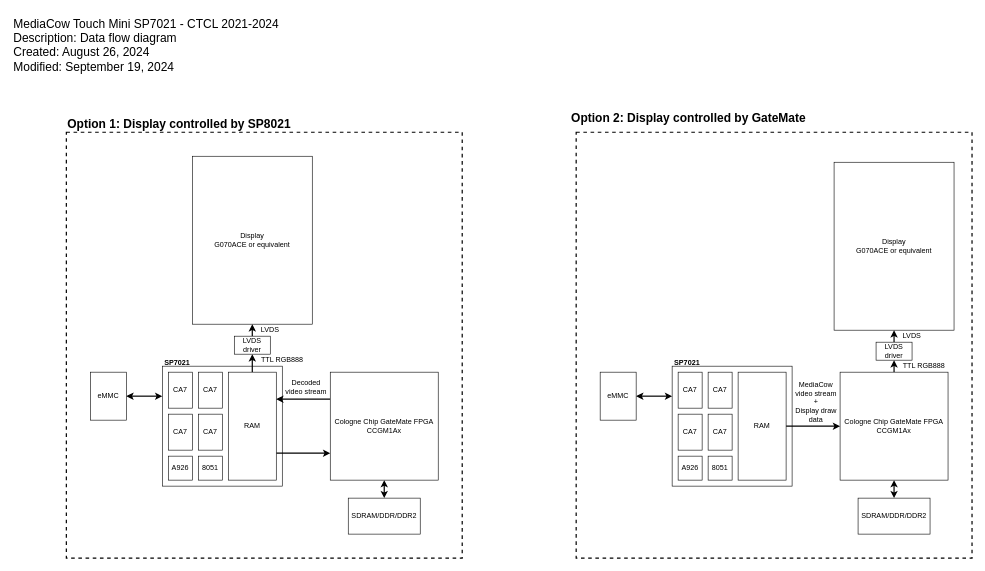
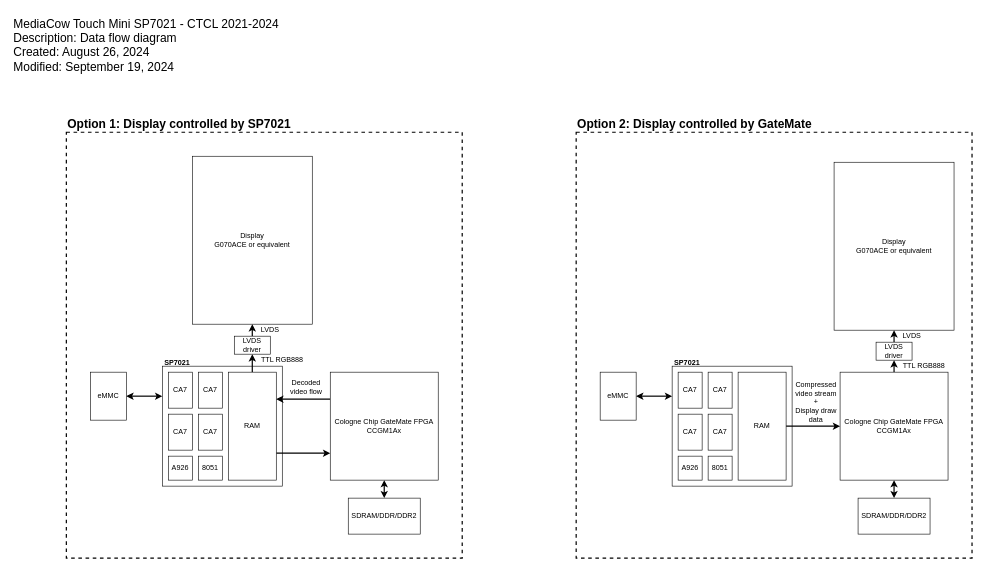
  <mxCell id="0" />
  <mxCell id="1" parent="0" />
  <mxCell id="2" value="" style="rounded=0;whiteSpace=wrap;html=1;fillColor=none;dashed=1;strokeWidth=2;movable=1;resizable=1;rotatable=1;deletable=1;editable=1;locked=0;connectable=1;" vertex="1" parent="1"><mxGeometry x="960" y="220" width="660" height="710" as="geometry" /></mxCell>
  <mxCell id="3" value="" style="rounded=0;whiteSpace=wrap;html=1;fillColor=none;dashed=1;strokeWidth=2;" vertex="1" parent="1"><mxGeometry x="110" y="220" width="660" height="710" as="geometry" /></mxCell>
  <mxCell id="4" value="MediaCow Touch Mini SP7021 - CTCL 2021-2024&lt;div style=&quot;font-size: 20px;&quot;&gt;Description: Data flow diagram&lt;/div&gt;&lt;div style=&quot;font-size: 20px;&quot;&gt;Created: August 26, 2024&lt;br style=&quot;font-size: 20px;&quot;&gt;&lt;div style=&quot;font-size: 20px;&quot;&gt;Modified: September 19, 2024&lt;/div&gt;&lt;/div&gt;&lt;div style=&quot;font-size: 20px;&quot;&gt;&lt;br style=&quot;font-size: 20px;&quot;&gt;&lt;/div&gt;" style="text;html=1;align=left;verticalAlign=top;whiteSpace=wrap;rounded=0;fontSize=20;" vertex="1" parent="1"><mxGeometry x="20" y="20" width="460" height="150" as="geometry" /></mxCell>
  <mxCell id="5" value="" style="rounded=0;whiteSpace=wrap;html=1;" vertex="1" parent="1"><mxGeometry x="270" y="610" width="200" height="200" as="geometry" /></mxCell>
  <mxCell id="6" style="edgeStyle=orthogonalEdgeStyle;rounded=0;orthogonalLoop=1;jettySize=auto;html=1;exitX=1;exitY=0.75;exitDx=0;exitDy=0;entryX=0;entryY=0.75;entryDx=0;entryDy=0;strokeWidth=2;" edge="1" parent="1" source="8" target="14"><mxGeometry relative="1" as="geometry" /></mxCell>
  <mxCell id="7" style="edgeStyle=orthogonalEdgeStyle;rounded=0;orthogonalLoop=1;jettySize=auto;html=1;exitX=0.5;exitY=0;exitDx=0;exitDy=0;entryX=0.5;entryY=1;entryDx=0;entryDy=0;strokeWidth=2;" edge="1" parent="1" source="8" target="11"><mxGeometry relative="1" as="geometry" /></mxCell>
  <mxCell id="8" value="RAM" style="rounded=0;whiteSpace=wrap;html=1;" vertex="1" parent="1"><mxGeometry x="380" y="620" width="80" height="180" as="geometry" /></mxCell>
  <mxCell id="9" value="Display&lt;div&gt;G070ACE or equivalent&lt;/div&gt;" style="rounded=0;whiteSpace=wrap;html=1;" vertex="1" parent="1"><mxGeometry x="320" y="260" width="200" height="280" as="geometry" /></mxCell>
  <mxCell id="10" style="edgeStyle=orthogonalEdgeStyle;rounded=0;orthogonalLoop=1;jettySize=auto;html=1;exitX=0.5;exitY=0;exitDx=0;exitDy=0;entryX=0.5;entryY=1;entryDx=0;entryDy=0;strokeWidth=2;" edge="1" parent="1" source="11" target="9"><mxGeometry relative="1" as="geometry" /></mxCell>
  <mxCell id="11" value="LVDS driver" style="rounded=0;whiteSpace=wrap;html=1;" vertex="1" parent="1"><mxGeometry x="390" y="560" width="60" height="30" as="geometry" /></mxCell>
  <mxCell id="12" style="edgeStyle=orthogonalEdgeStyle;rounded=0;orthogonalLoop=1;jettySize=auto;html=1;exitX=0;exitY=0.25;exitDx=0;exitDy=0;entryX=1;entryY=0.25;entryDx=0;entryDy=0;strokeWidth=2;" edge="1" parent="1" source="14" target="8"><mxGeometry relative="1" as="geometry" /></mxCell>
  <mxCell id="13" style="edgeStyle=orthogonalEdgeStyle;rounded=0;orthogonalLoop=1;jettySize=auto;html=1;exitX=0.5;exitY=1;exitDx=0;exitDy=0;entryX=0.5;entryY=0;entryDx=0;entryDy=0;startArrow=classic;startFill=1;strokeWidth=2;" edge="1" parent="1" source="14" target="15"><mxGeometry relative="1" as="geometry" /></mxCell>
  <mxCell id="14" value="&lt;div&gt;Cologne Chip GateMate FPGA&lt;/div&gt;CCGM1Ax" style="rounded=0;whiteSpace=wrap;html=1;" vertex="1" parent="1"><mxGeometry x="550" y="620" width="180" height="180" as="geometry" /></mxCell>
  <mxCell id="15" value="SDRAM/DDR/DDR2" style="rounded=0;whiteSpace=wrap;html=1;" vertex="1" parent="1"><mxGeometry x="580" y="830" width="120" height="60" as="geometry" /></mxCell>
  <mxCell id="16" value="SP7021" style="text;html=1;align=center;verticalAlign=middle;whiteSpace=wrap;rounded=0;fontStyle=1" vertex="1" parent="1"><mxGeometry x="270" y="600" width="50" height="10" as="geometry" /></mxCell>
  <mxCell id="17" value="CA7" style="rounded=0;whiteSpace=wrap;html=1;" vertex="1" parent="1"><mxGeometry x="280" y="620" width="40" height="60" as="geometry" /></mxCell>
  <mxCell id="18" value="CA7" style="rounded=0;whiteSpace=wrap;html=1;" vertex="1" parent="1"><mxGeometry x="330" y="620" width="40" height="60" as="geometry" /></mxCell>
  <mxCell id="19" value="A926" style="rounded=0;whiteSpace=wrap;html=1;" vertex="1" parent="1"><mxGeometry x="280" y="760" width="40" height="40" as="geometry" /></mxCell>
  <mxCell id="20" value="8051" style="rounded=0;whiteSpace=wrap;html=1;" vertex="1" parent="1"><mxGeometry x="330" y="760" width="40" height="40" as="geometry" /></mxCell>
  <mxCell id="21" value="CA7" style="rounded=0;whiteSpace=wrap;html=1;" vertex="1" parent="1"><mxGeometry x="280" y="690" width="40" height="60" as="geometry" /></mxCell>
  <mxCell id="22" value="CA7" style="rounded=0;whiteSpace=wrap;html=1;" vertex="1" parent="1"><mxGeometry x="330" y="690" width="40" height="60" as="geometry" /></mxCell>
  <mxCell id="23" value="TTL RGB888" style="text;html=1;align=center;verticalAlign=middle;whiteSpace=wrap;rounded=0;" vertex="1" parent="1"><mxGeometry x="430" y="590" width="80" height="20" as="geometry" /></mxCell>
  <mxCell id="24" value="LVDS" style="text;html=1;align=center;verticalAlign=middle;whiteSpace=wrap;rounded=0;" vertex="1" parent="1"><mxGeometry x="430" y="540" width="40" height="20" as="geometry" /></mxCell>
- <mxCell id="25" value="Decoded video stream" style="text;html=1;align=center;verticalAlign=middle;whiteSpace=wrap;rounded=0;" vertex="1" parent="1"><mxGeometry x="470" y="630" width="80" height="30" as="geometry" /></mxCell>
+ <mxCell id="25" value="Decoded video flow" style="text;html=1;align=center;verticalAlign=middle;whiteSpace=wrap;rounded=0;" vertex="1" parent="1"><mxGeometry x="470" y="630" width="80" height="30" as="geometry" /></mxCell>
  <mxCell id="26" style="edgeStyle=orthogonalEdgeStyle;rounded=0;orthogonalLoop=1;jettySize=auto;html=1;exitX=1;exitY=0.5;exitDx=0;exitDy=0;entryX=0;entryY=0.25;entryDx=0;entryDy=0;startArrow=classic;startFill=1;strokeWidth=2;" edge="1" parent="1" source="27" target="5"><mxGeometry relative="1" as="geometry" /></mxCell>
  <mxCell id="27" value="eMMC&lt;div&gt;&lt;/div&gt;" style="rounded=0;whiteSpace=wrap;html=1;" vertex="1" parent="1"><mxGeometry x="150" y="620" width="60" height="80" as="geometry" /></mxCell>
- <mxCell id="28" value="Option 1: Display controlled by SP8021" style="text;html=1;align=left;verticalAlign=middle;whiteSpace=wrap;rounded=0;fontStyle=1;fontSize=20;" vertex="1" parent="1"><mxGeometry x="110" y="190" width="390" height="30" as="geometry" /></mxCell>
+ <mxCell id="28" value="Option 1: Display controlled by SP7021" style="text;html=1;align=left;verticalAlign=middle;whiteSpace=wrap;rounded=0;fontStyle=1;fontSize=20;" vertex="1" parent="1"><mxGeometry x="110" y="190" width="390" height="30" as="geometry" /></mxCell>
  <mxCell id="29" value="" style="rounded=0;whiteSpace=wrap;html=1;" vertex="1" parent="1"><mxGeometry x="1120" y="610" width="200" height="200" as="geometry" /></mxCell>
  <mxCell id="30" style="edgeStyle=orthogonalEdgeStyle;rounded=0;orthogonalLoop=1;jettySize=auto;html=1;exitX=1;exitY=0.5;exitDx=0;exitDy=0;strokeWidth=2;" edge="1" parent="1" source="31" target="37"><mxGeometry relative="1" as="geometry" /></mxCell>
  <mxCell id="31" value="RAM" style="rounded=0;whiteSpace=wrap;html=1;" vertex="1" parent="1"><mxGeometry x="1230" y="620" width="80" height="180" as="geometry" /></mxCell>
  <mxCell id="32" value="Display&lt;div&gt;G070ACE or equivalent&lt;/div&gt;" style="rounded=0;whiteSpace=wrap;html=1;" vertex="1" parent="1"><mxGeometry x="1390" y="270" width="200" height="280" as="geometry" /></mxCell>
  <mxCell id="33" style="edgeStyle=orthogonalEdgeStyle;rounded=0;orthogonalLoop=1;jettySize=auto;html=1;exitX=0.5;exitY=0;exitDx=0;exitDy=0;entryX=0.5;entryY=1;entryDx=0;entryDy=0;strokeWidth=2;" edge="1" parent="1" source="34" target="32"><mxGeometry relative="1" as="geometry" /></mxCell>
  <mxCell id="34" value="LVDS driver" style="rounded=0;whiteSpace=wrap;html=1;" vertex="1" parent="1"><mxGeometry x="1460" y="570" width="60" height="30" as="geometry" /></mxCell>
  <mxCell id="35" style="edgeStyle=orthogonalEdgeStyle;rounded=0;orthogonalLoop=1;jettySize=auto;html=1;exitX=0.5;exitY=1;exitDx=0;exitDy=0;entryX=0.5;entryY=0;entryDx=0;entryDy=0;startArrow=classic;startFill=1;strokeWidth=2;" edge="1" parent="1" source="37" target="38"><mxGeometry relative="1" as="geometry" /></mxCell>
  <mxCell id="36" style="edgeStyle=orthogonalEdgeStyle;rounded=0;orthogonalLoop=1;jettySize=auto;html=1;exitX=0.5;exitY=0;exitDx=0;exitDy=0;entryX=0.5;entryY=1;entryDx=0;entryDy=0;strokeWidth=2;" edge="1" parent="1" source="37" target="34"><mxGeometry relative="1" as="geometry" /></mxCell>
  <mxCell id="37" value="&lt;div&gt;Cologne Chip GateMate FPGA&lt;/div&gt;CCGM1Ax" style="rounded=0;whiteSpace=wrap;html=1;" vertex="1" parent="1"><mxGeometry x="1400" y="620" width="180" height="180" as="geometry" /></mxCell>
  <mxCell id="38" value="SDRAM/DDR/DDR2" style="rounded=0;whiteSpace=wrap;html=1;" vertex="1" parent="1"><mxGeometry x="1430" y="830" width="120" height="60" as="geometry" /></mxCell>
  <mxCell id="39" value="SP7021" style="text;html=1;align=center;verticalAlign=middle;whiteSpace=wrap;rounded=0;fontStyle=1" vertex="1" parent="1"><mxGeometry x="1120" y="600" width="50" height="10" as="geometry" /></mxCell>
  <mxCell id="40" value="CA7" style="rounded=0;whiteSpace=wrap;html=1;" vertex="1" parent="1"><mxGeometry x="1130" y="620" width="40" height="60" as="geometry" /></mxCell>
  <mxCell id="41" value="CA7" style="rounded=0;whiteSpace=wrap;html=1;" vertex="1" parent="1"><mxGeometry x="1180" y="620" width="40" height="60" as="geometry" /></mxCell>
  <mxCell id="42" value="A926" style="rounded=0;whiteSpace=wrap;html=1;" vertex="1" parent="1"><mxGeometry x="1130" y="760" width="40" height="40" as="geometry" /></mxCell>
  <mxCell id="43" value="8051" style="rounded=0;whiteSpace=wrap;html=1;" vertex="1" parent="1"><mxGeometry x="1180" y="760" width="40" height="40" as="geometry" /></mxCell>
  <mxCell id="44" value="CA7" style="rounded=0;whiteSpace=wrap;html=1;" vertex="1" parent="1"><mxGeometry x="1130" y="690" width="40" height="60" as="geometry" /></mxCell>
  <mxCell id="45" value="CA7" style="rounded=0;whiteSpace=wrap;html=1;" vertex="1" parent="1"><mxGeometry x="1180" y="690" width="40" height="60" as="geometry" /></mxCell>
  <mxCell id="46" value="TTL RGB888" style="text;html=1;align=center;verticalAlign=middle;whiteSpace=wrap;rounded=0;" vertex="1" parent="1"><mxGeometry x="1500" y="600" width="80" height="20" as="geometry" /></mxCell>
  <mxCell id="47" value="LVDS" style="text;html=1;align=center;verticalAlign=middle;whiteSpace=wrap;rounded=0;" vertex="1" parent="1"><mxGeometry x="1500" y="550" width="40" height="20" as="geometry" /></mxCell>
- <mxCell id="48" value="MediaCow video stream +&lt;div&gt;Display draw data&lt;/div&gt;" style="text;html=1;align=center;verticalAlign=middle;whiteSpace=wrap;rounded=0;" vertex="1" parent="1"><mxGeometry x="1320" y="630" width="80" height="80" as="geometry" /></mxCell>
+ <mxCell id="48" value="Compressed video stream +&lt;div&gt;Display draw data&lt;/div&gt;" style="text;html=1;align=center;verticalAlign=middle;whiteSpace=wrap;rounded=0;" vertex="1" parent="1"><mxGeometry x="1320" y="630" width="80" height="80" as="geometry" /></mxCell>
  <mxCell id="49" style="edgeStyle=orthogonalEdgeStyle;rounded=0;orthogonalLoop=1;jettySize=auto;html=1;exitX=1;exitY=0.5;exitDx=0;exitDy=0;entryX=0;entryY=0.25;entryDx=0;entryDy=0;startArrow=classic;startFill=1;strokeWidth=2;" edge="1" parent="1" source="50" target="29"><mxGeometry relative="1" as="geometry" /></mxCell>
  <mxCell id="50" value="eMMC&lt;div&gt;&lt;/div&gt;" style="rounded=0;whiteSpace=wrap;html=1;" vertex="1" parent="1"><mxGeometry x="1000" y="620" width="60" height="80" as="geometry" /></mxCell>
- <mxCell id="51" value="Option 2: Display controlled by GateMate" style="text;html=1;align=left;verticalAlign=middle;whiteSpace=wrap;rounded=0;fontStyle=1;fontSize=20;" vertex="1" parent="1"><mxGeometry x="950" y="180" width="400" height="30" as="geometry" /></mxCell>
+ <mxCell id="51" value="Option 2: Display controlled by GateMate" style="text;html=1;align=left;verticalAlign=middle;whiteSpace=wrap;rounded=0;fontStyle=1;fontSize=20;" vertex="1" parent="1"><mxGeometry x="960" y="190" width="400" height="30" as="geometry" /></mxCell>
